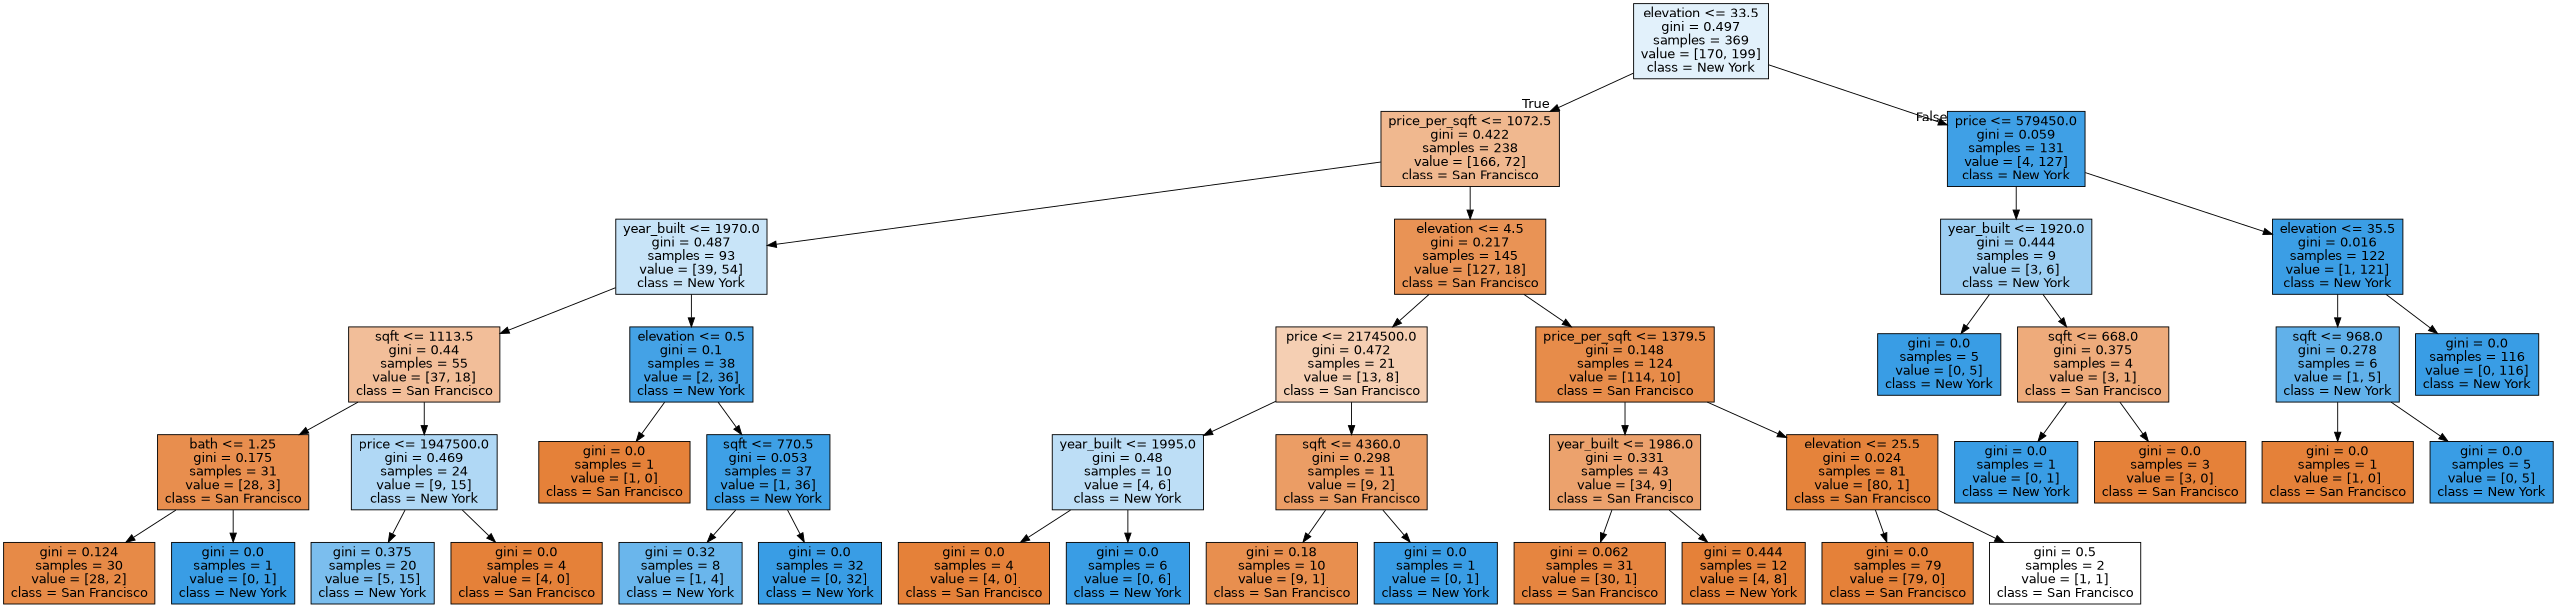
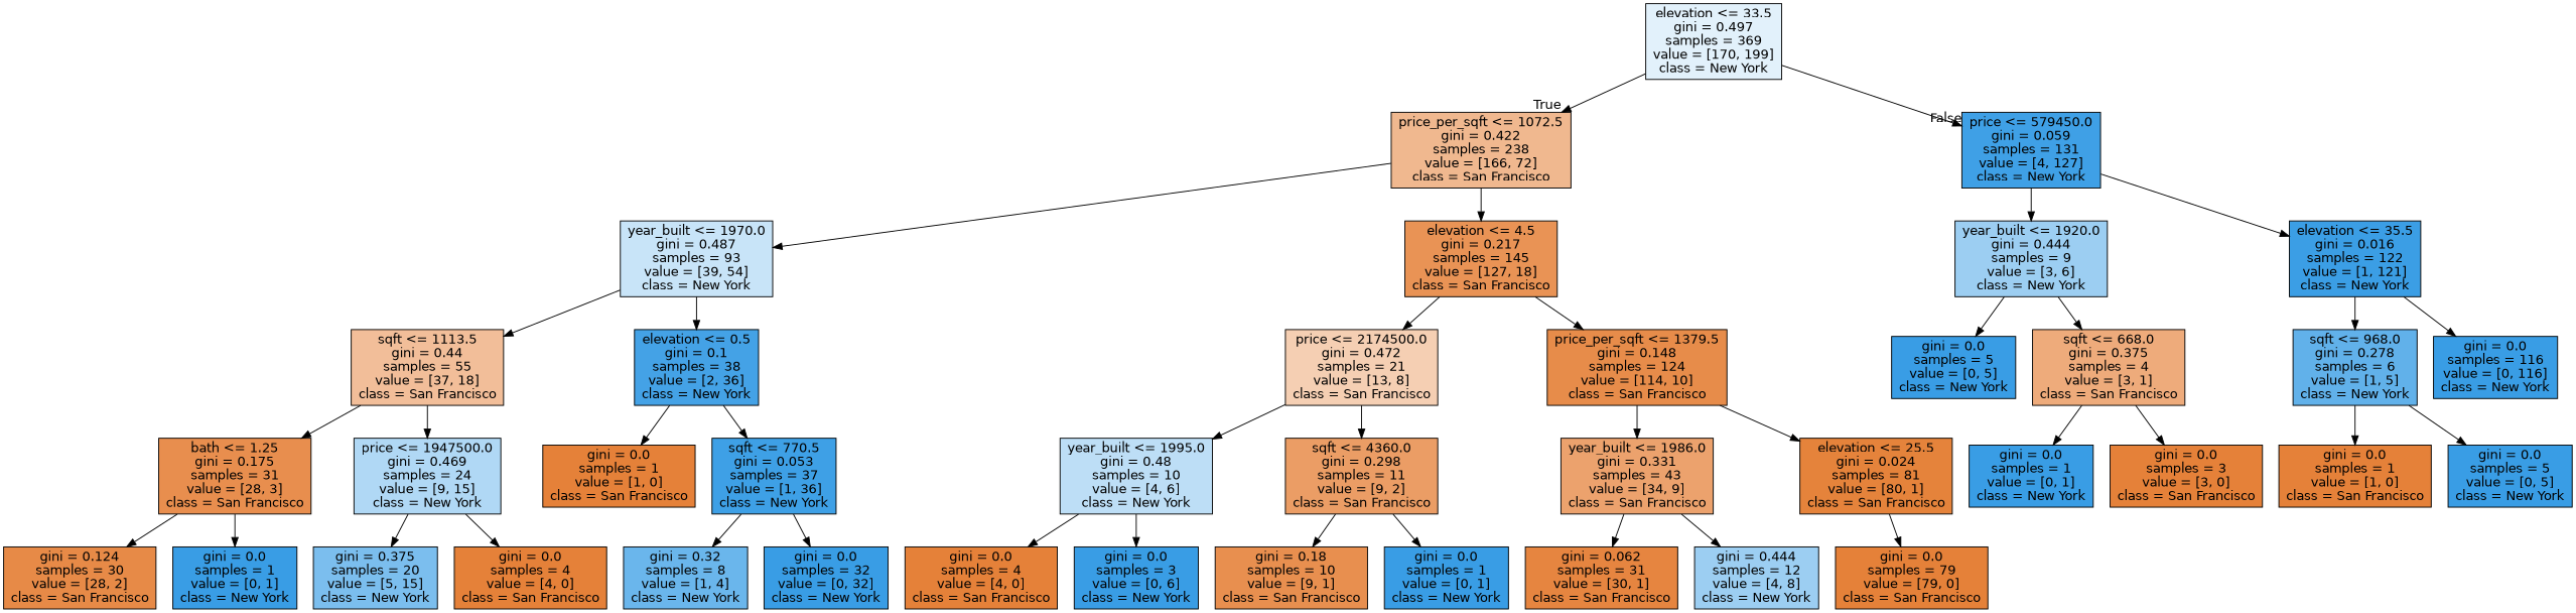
  digraph {
    node [color=black fillcolor="#399de5" fontname=helvetica shape=box style=filled]
    edge [fontname=helvetica]
    n1 [fillcolor="#e2f1fb" label="elevation <= 33.5\ngini = 0.497\nsamples = 369\nvalue = [170, 199]\nclass = New York"]
    n2 [fillcolor="#f0b88f" label="price_per_sqft <= 1072.5\ngini = 0.422\nsamples = 238\nvalue = [166, 72]\nclass = San Francisco"]
    n3 [fillcolor="#3fa0e6" label="price <= 579450.0\ngini = 0.059\nsamples = 131\nvalue = [4, 127]\nclass = New York"]
    n4 [fillcolor="#c8e4f8" label="year_built <= 1970.0\ngini = 0.487\nsamples = 93\nvalue = [39, 54]\nclass = New York"]
    n5 [fillcolor="#e99355" label="elevation <= 4.5\ngini = 0.217\nsamples = 145\nvalue = [127, 18]\nclass = San Francisco"]
    n6 [fillcolor="#9ccef2" label="year_built <= 1920.0\ngini = 0.444\nsamples = 9\nvalue = [3, 6]\nclass = New York"]
    n7 [fillcolor="#3b9ee5" label="elevation <= 35.5\ngini = 0.016\nsamples = 122\nvalue = [1, 121]\nclass = New York"]
    n8 [fillcolor="#f2be99" label="sqft <= 1113.5\ngini = 0.44\nsamples = 55\nvalue = [37, 18]\nclass = San Francisco"]
    n9 [fillcolor="#44a2e6" label="elevation <= 0.5\ngini = 0.1\nsamples = 38\nvalue = [2, 36]\nclass = New York"]
    n10 [fillcolor="#f5cfb3" label="price <= 2174500.0\ngini = 0.472\nsamples = 21\nvalue = [13, 8]\nclass = San Francisco"]
    n11 [fillcolor="#e78c4a" label="price_per_sqft <= 1379.5\ngini = 0.148\nsamples = 124\nvalue = [114, 10]\nclass = San Francisco"]
    n12 [fillcolor="#e88e4e" label="bath <= 1.25\ngini = 0.175\nsamples = 31\nvalue = [28, 3]\nclass = San Francisco"]
    n13 [fillcolor="#b0d8f5" label="price <= 1947500.0\ngini = 0.469\nsamples = 24\nvalue = [9, 15]\nclass = New York"]
    n14 [fillcolor="#e58139" label="gini = 0.0\nsamples = 1\nvalue = [1, 0]\nclass = San Francisco"]
    n15 [fillcolor="#3ea0e6" label="sqft <= 770.5\ngini = 0.053\nsamples = 37\nvalue = [1, 36]\nclass = New York"]
    n16 [fillcolor="#e78a47" label="gini = 0.124\nsamples = 30\nvalue = [28, 2]\nclass = San Francisco"]
    n17 [label="gini = 0.0\nsamples = 1\nvalue = [0, 1]\nclass = New York"]
    n18 [fillcolor="#7bbeee" label="gini = 0.375\nsamples = 20\nvalue = [5, 15]\nclass = New York"]
    n19 [fillcolor="#e58139" label="gini = 0.0\nsamples = 4\nvalue = [4, 0]\nclass = San Francisco"]
    n20 [fillcolor="#6ab6ec" label="gini = 0.32\nsamples = 8\nvalue = [1, 4]\nclass = New York"]
    n21 [label="gini = 0.0\nsamples = 32\nvalue = [0, 32]\nclass = New York"]
    n22 [fillcolor="#bddef6" label="year_built <= 1995.0\ngini = 0.48\nsamples = 10\nvalue = [4, 6]\nclass = New York"]
    n23 [fillcolor="#eb9d65" label="sqft <= 4360.0\ngini = 0.298\nsamples = 11\nvalue = [9, 2]\nclass = San Francisco"]
    n24 [fillcolor="#eca26d" label="year_built <= 1986.0\ngini = 0.331\nsamples = 43\nvalue = [34, 9]\nclass = San Francisco"]
    n25 [fillcolor="#e5833b" label="elevation <= 25.5\ngini = 0.024\nsamples = 81\nvalue = [80, 1]\nclass = San Francisco"]
    n26 [fillcolor="#e58139" label="gini = 0.0\nsamples = 4\nvalue = [4, 0]\nclass = San Francisco"]
-   n27 [label="gini = 0.0\nsamples = 6\nvalue = [0, 6]\nclass = New York"]
+   n27 [label="gini = 0.0\nsamples = 3\nvalue = [0, 6]\nclass = New York"]
    n28 [fillcolor="#e88f4f" label="gini = 0.18\nsamples = 10\nvalue = [9, 1]\nclass = San Francisco"]
    n29 [label="gini = 0.0\nsamples = 1\nvalue = [0, 1]\nclass = New York"]
    n30 [fillcolor="#e68540" label="gini = 0.062\nsamples = 31\nvalue = [30, 1]\nclass = San Francisco"]
-   n31 [fillcolor="#e58139" label="gini = 0.444\nsamples = 12\nvalue = [4, 8]\nclass = New York"]
+   n31 [fillcolor="#9ccef2" label="gini = 0.444\nsamples = 12\nvalue = [4, 8]\nclass = New York"]
    n32 [fillcolor="#e58139" label="gini = 0.0\nsamples = 79\nvalue = [79, 0]\nclass = San Francisco"]
-   n33 [fillcolor="#ffffff" label="gini = 0.5\nsamples = 2\nvalue = [1, 1]\nclass = San Francisco"]
    n34 [label="gini = 0.0\nsamples = 5\nvalue = [0, 5]\nclass = New York"]
    n35 [fillcolor="#eeab7b" label="sqft <= 668.0\ngini = 0.375\nsamples = 4\nvalue = [3, 1]\nclass = San Francisco"]
    n36 [fillcolor="#61b1ea" label="sqft <= 968.0\ngini = 0.278\nsamples = 6\nvalue = [1, 5]\nclass = New York"]
    n37 [label="gini = 0.0\nsamples = 116\nvalue = [0, 116]\nclass = New York"]
    n38 [label="gini = 0.0\nsamples = 1\nvalue = [0, 1]\nclass = New York"]
    n39 [fillcolor="#e58139" label="gini = 0.0\nsamples = 3\nvalue = [3, 0]\nclass = San Francisco"]
    n40 [fillcolor="#e58139" label="gini = 0.0\nsamples = 1\nvalue = [1, 0]\nclass = San Francisco"]
    n41 [label="gini = 0.0\nsamples = 5\nvalue = [0, 5]\nclass = New York"]
    n1 -> n2 [headlabel=True labelangle=45 labeldistance=2.5]
    n1 -> n3 [headlabel=False labelangle=-45 labeldistance=2.5]
    n2 -> n4
    n2 -> n5
    n3 -> n6
    n3 -> n7
    n4 -> n8
    n4 -> n9
    n5 -> n10
    n5 -> n11
    n6 -> n34
    n6 -> n35
    n7 -> n36
    n7 -> n37
    n8 -> n12
    n8 -> n13
    n9 -> n14
    n9 -> n15
    n10 -> n22
    n10 -> n23
    n11 -> n24
    n11 -> n25
    n12 -> n16
    n12 -> n17
    n13 -> n18
    n13 -> n19
    n15 -> n20
    n15 -> n21
    n22 -> n26
    n22 -> n27
    n23 -> n28
    n23 -> n29
    n24 -> n30
    n24 -> n31
    n25 -> n32
-   n25 -> n33
    n35 -> n38
    n35 -> n39
    n36 -> n40
    n36 -> n41
  }
